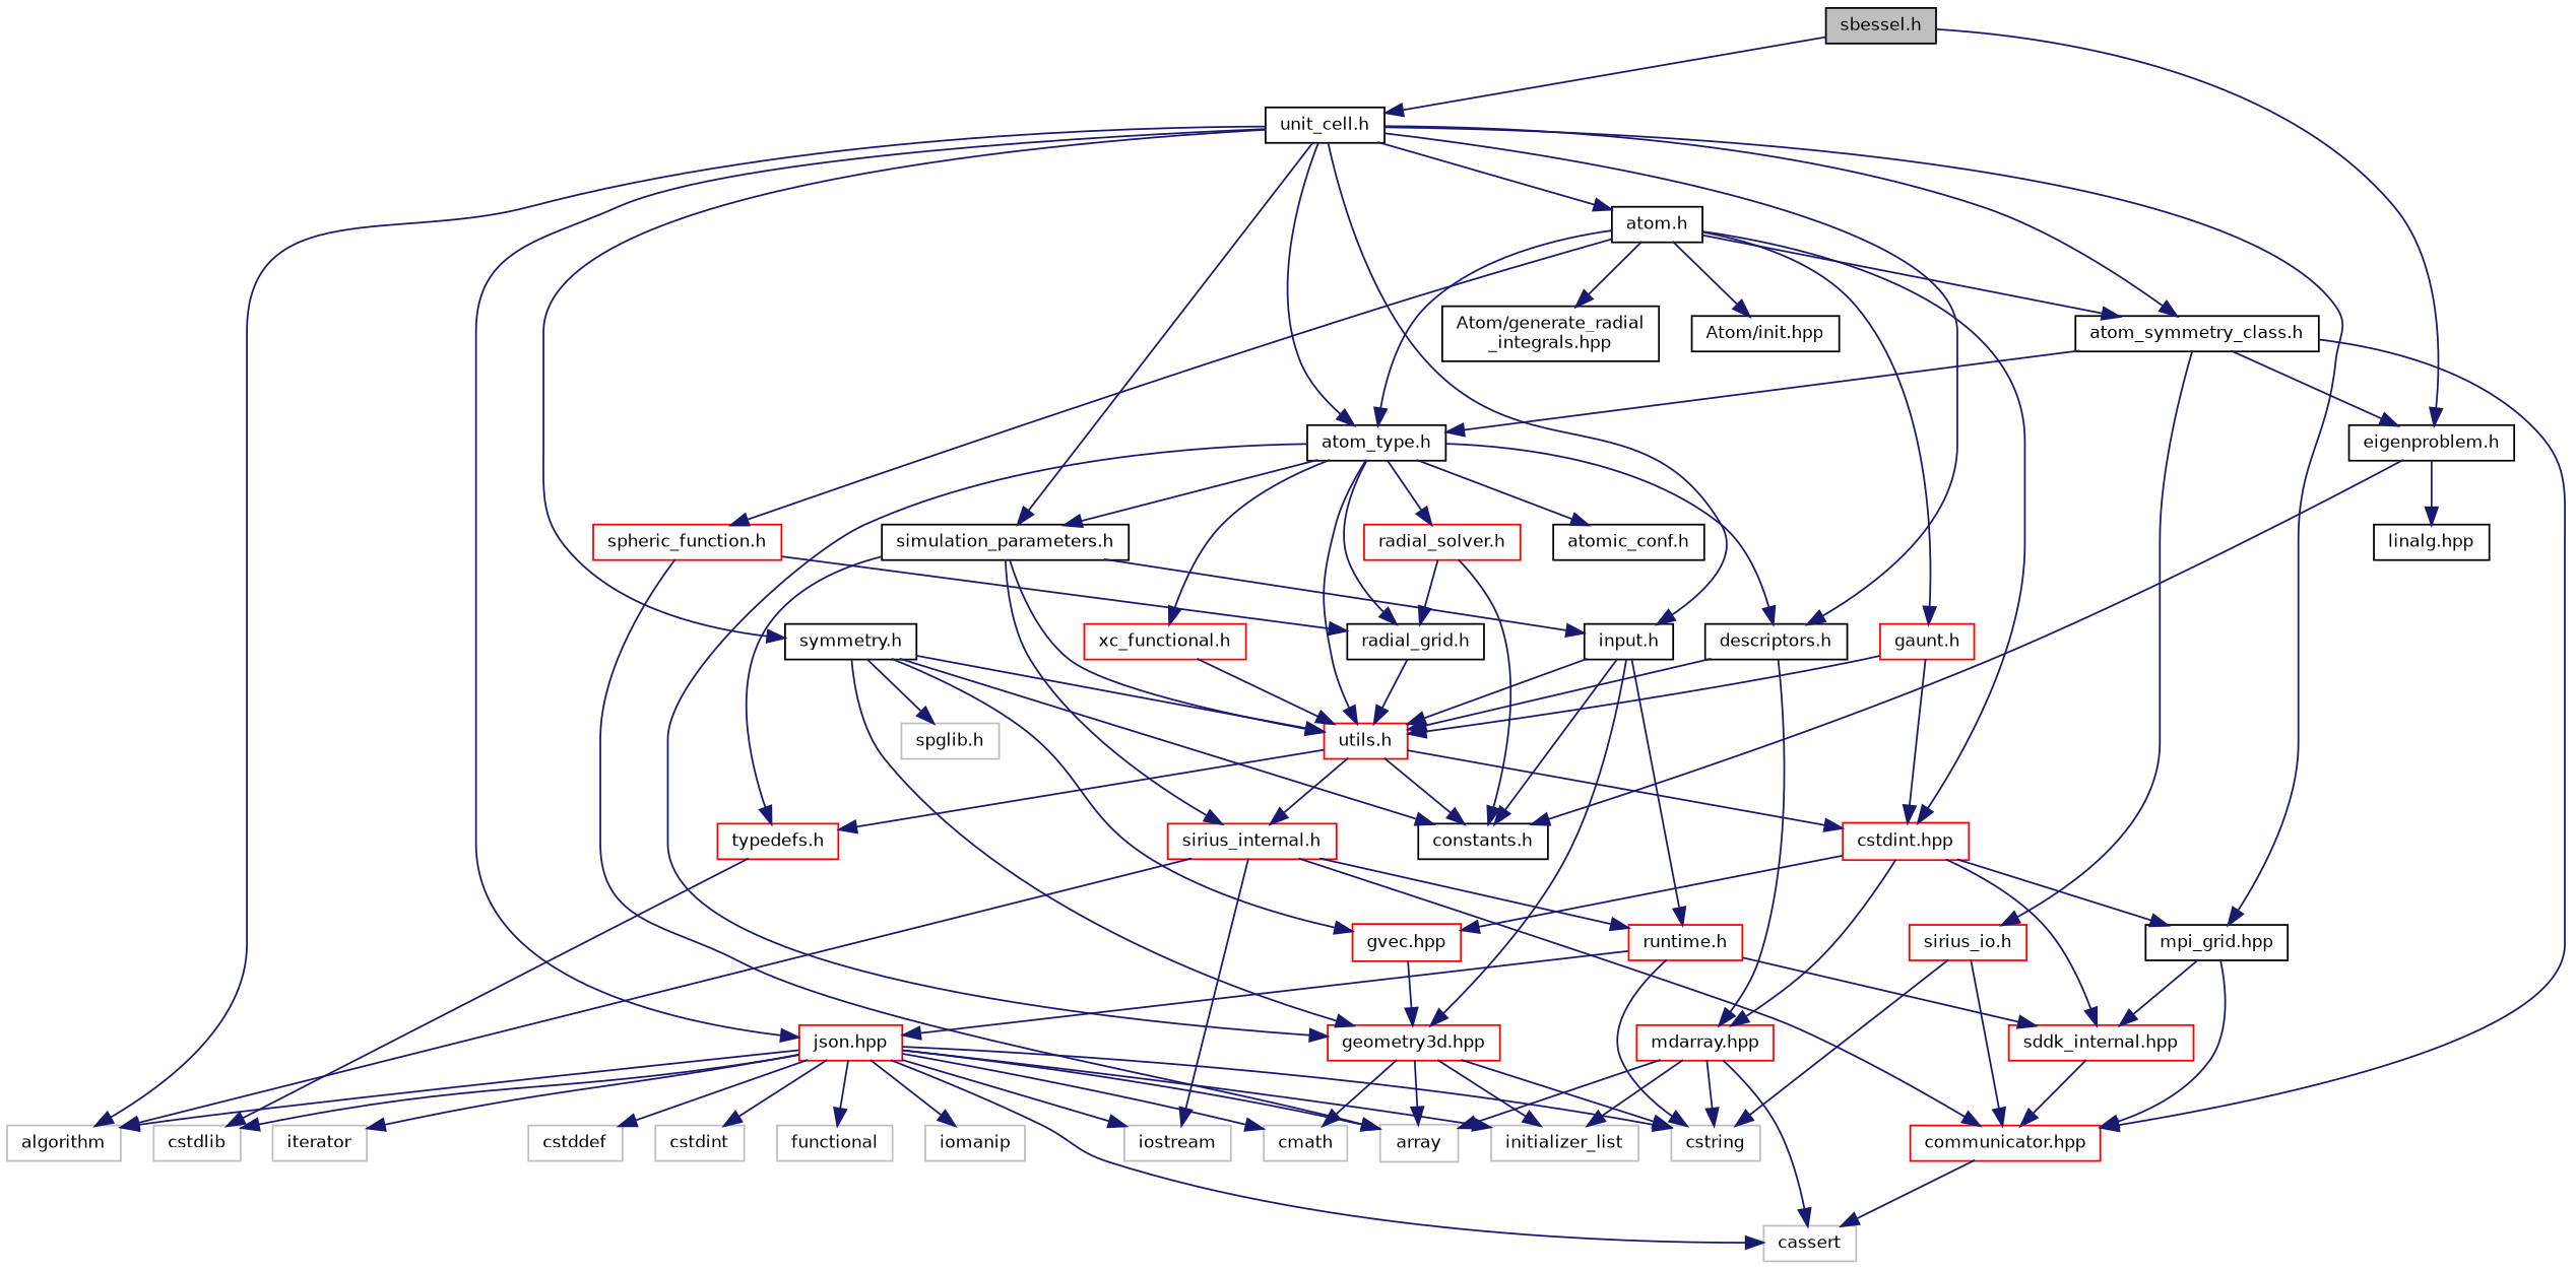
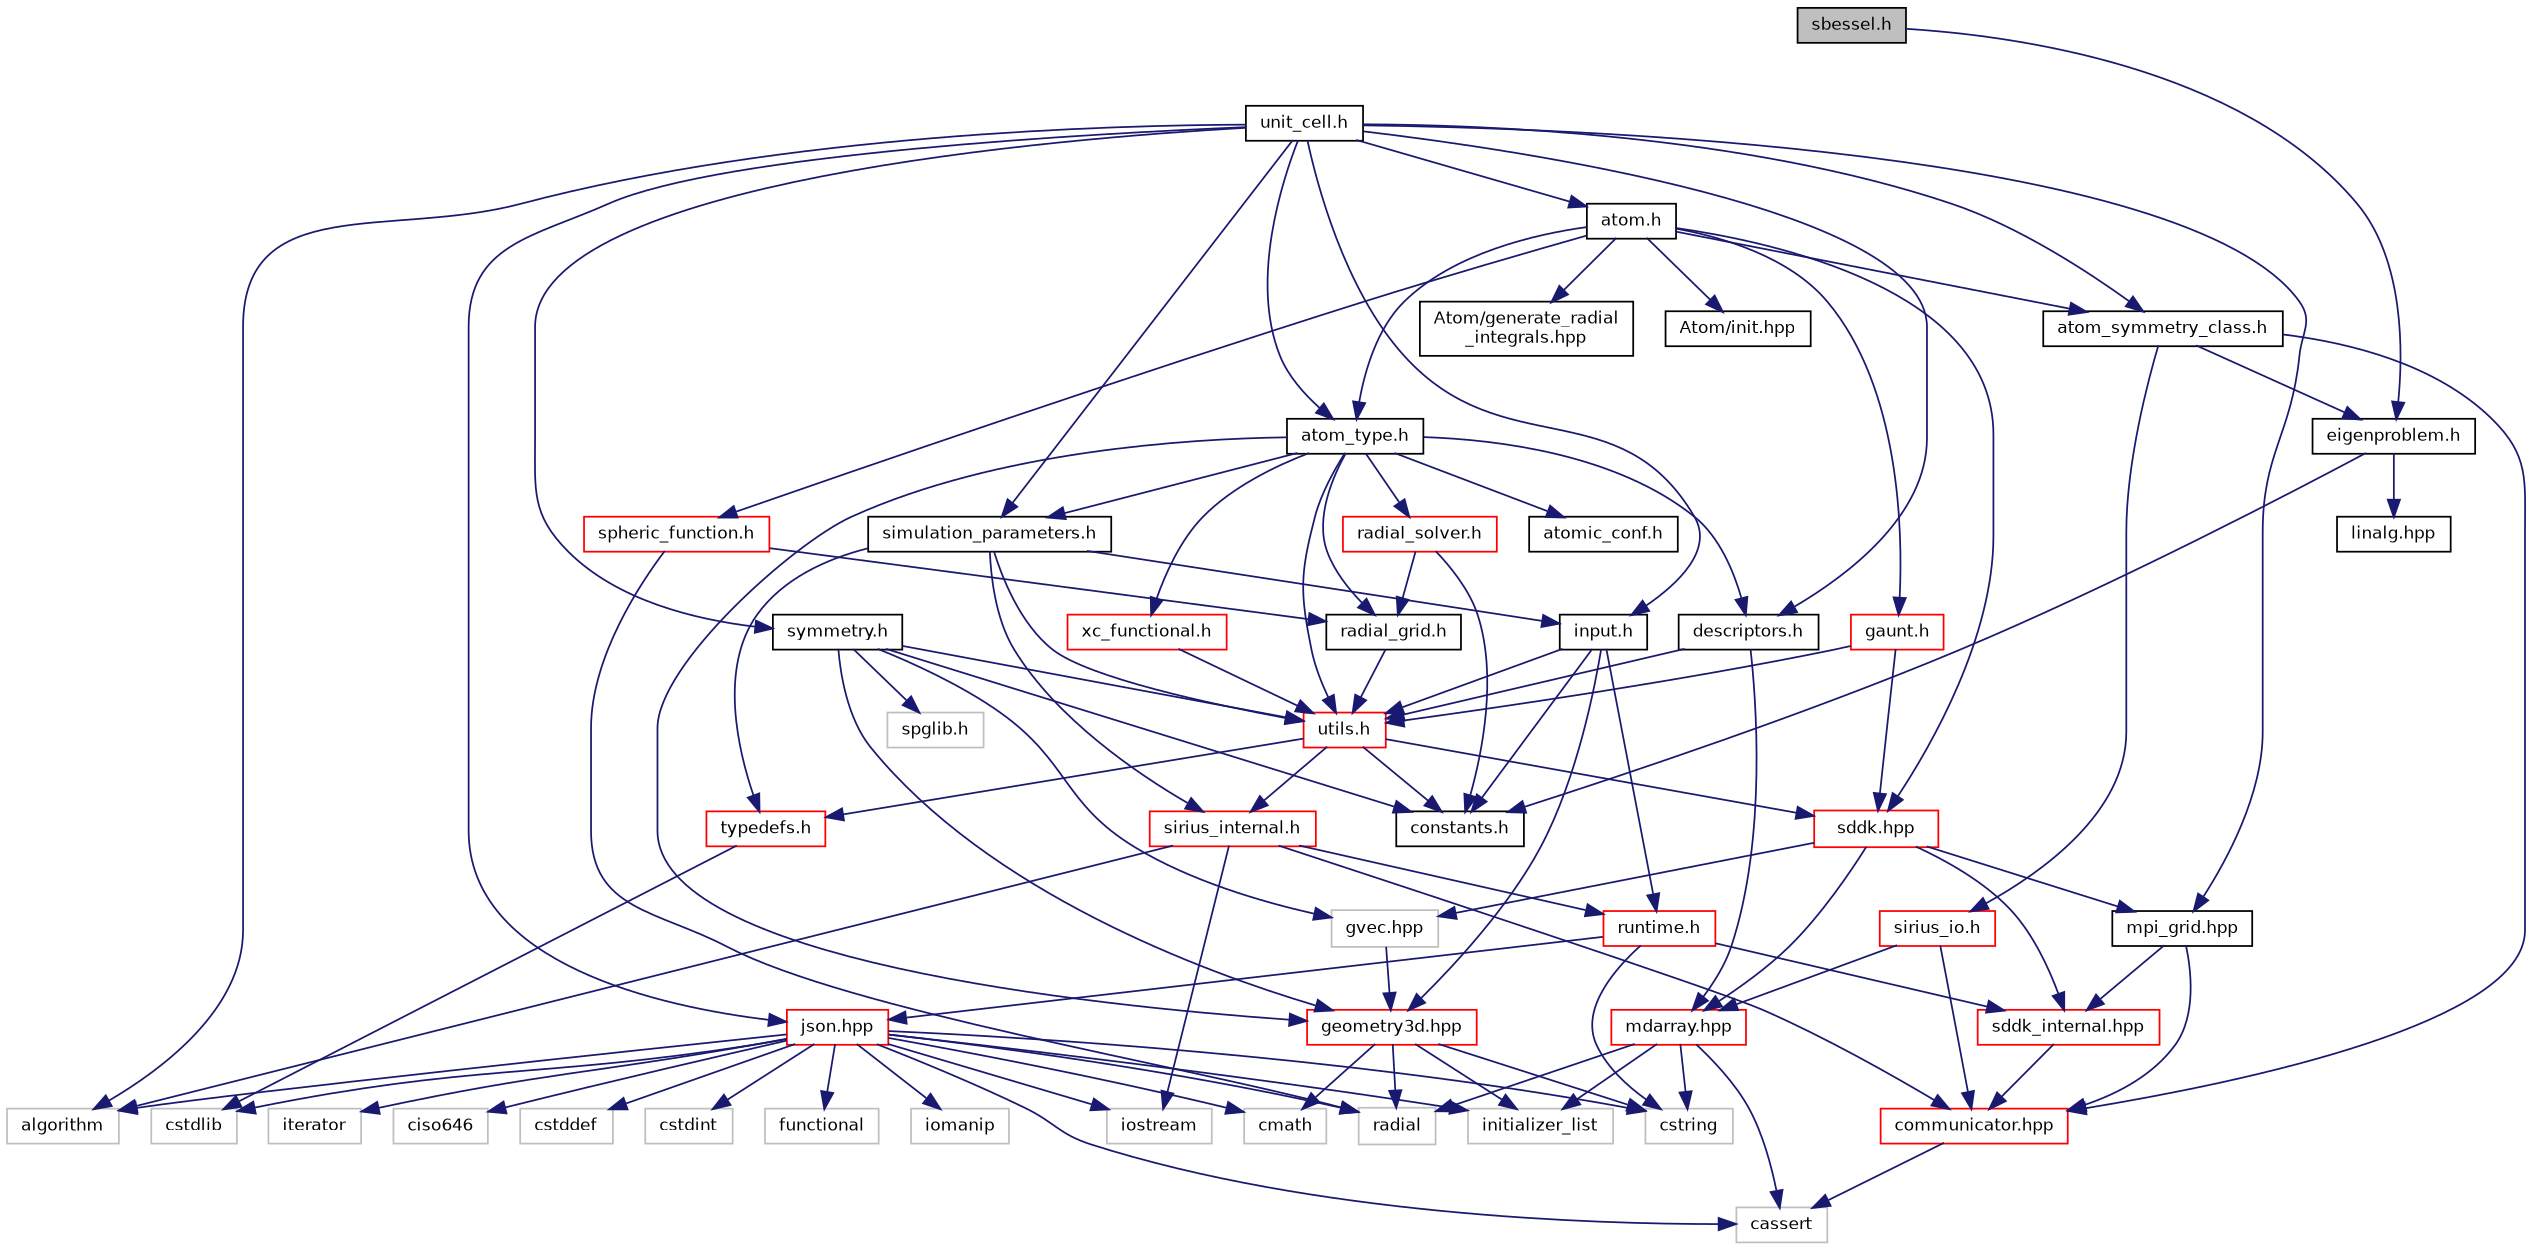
  digraph {
    node [color=black fillcolor=white fontname=Helvetica fontsize=10 shape=record style=filled]
    edge [color=midnightblue fontname=Helvetica fontsize=10 labelfontname=Helvetica labelfontsize=10 style=solid]
    n1 [fillcolor=grey75 fontcolor=black height=0.2 label="sbessel.h" width=0.4]
    n2 [height=0.2 label="eigenproblem.h" width=0.4]
    n3 [height=0.2 label="unit_cell.h" width=0.4]
    n4 [height=0.2 label="constants.h" width=0.4]
    n5 [height=0.2 label="linalg.hpp" width=0.4]
    n6 [color=grey75 height=0.2 label=algorithm width=0.4]
    n7 [height=0.2 label="descriptors.h" width=0.4]
    n8 [color=red height=0.2 label="json.hpp" width=0.4]
    n9 [height=0.2 label="mpi_grid.hpp" width=0.4]
    n10 [height=0.2 label="atom_type.h" width=0.4]
    n11 [height=0.2 label="simulation_parameters.h" width=0.4]
    n12 [height=0.2 label="input.h" width=0.4]
    n13 [height=0.2 label="atom_symmetry_class.h" width=0.4]
    n14 [height=0.2 label="atom.h" width=0.4]
    n15 [height=0.2 label="symmetry.h" width=0.4]
    n16 [color=red height=0.2 label="mdarray.hpp" width=0.4]
    n17 [color=red height=0.2 label="utils.h" width=0.4]
    n18 [color=grey75 height=0.2 label=cassert width=0.4]
-   n19 [color=grey75 height=0.2 label=array width=0.4]
+   n19 [color=grey75 height=0.2 label=radial width=0.4]
    n20 [color=grey75 height=0.2 label=cstring width=0.4]
    n21 [color=grey75 height=0.2 label=initializer_list width=0.4]
    n22 [color=grey75 height=0.2 label=iostream width=0.4]
+   n23 [color=grey75 height=0.2 label=ciso646 width=0.4]
    n24 [color=grey75 height=0.2 label=cmath width=0.4]
    n25 [color=grey75 height=0.2 label=cstddef width=0.4]
    n26 [color=grey75 height=0.2 label=cstdint width=0.4]
    n27 [color=grey75 height=0.2 label=cstdlib width=0.4]
    n28 [color=grey75 height=0.2 label=functional width=0.4]
    n29 [color=grey75 height=0.2 label=iomanip width=0.4]
    n30 [color=grey75 height=0.2 label=iterator width=0.4]
    n31 [color=red height=0.2 label="communicator.hpp" width=0.4]
    n32 [color=red height=0.2 label="sddk_internal.hpp" width=0.4]
    n33 [color=red height=0.2 label="geometry3d.hpp" width=0.4]
    n34 [height=0.2 label="atomic_conf.h" width=0.4]
    n35 [height=0.2 label="radial_grid.h" width=0.4]
    n36 [color=red height=0.2 label="radial_solver.h" width=0.4]
    n37 [color=red height=0.2 label="xc_functional.h" width=0.4]
    n38 [color=red height=0.2 label="sirius_internal.h" width=0.4]
    n39 [color=red height=0.2 label="typedefs.h" width=0.4]
    n40 [color=red height=0.2 label="runtime.h" width=0.4]
    n41 [color=red height=0.2 label="sirius_io.h" width=0.4]
-   n42 [color=red height=0.2 label="cstdint.hpp" width=0.4]
+   n42 [color=red height=0.2 label="sddk.hpp" width=0.4]
    n43 [color=red height=0.2 label="gaunt.h" width=0.4]
    n44 [color=red height=0.2 label="spheric_function.h" width=0.4]
    n45 [height=0.2 label="Atom/init.hpp" width=0.4]
    n46 [height=0.2 label="Atom/generate_radial\l_integrals.hpp" width=0.4]
-   n47 [color=red height=0.2 label="gvec.hpp" width=0.4]
+   n47 [color=grey75 height=0.2 label="gvec.hpp" width=0.4]
    n48 [color=grey75 height=0.2 label="spglib.h" width=0.4]
    n1 -> n2
-   n1 -> n3
    n2 -> n4
    n2 -> n5
    n3 -> n6
    n3 -> n7
    n3 -> n8
    n3 -> n9
    n3 -> n10
    n3 -> n11
    n3 -> n12
    n3 -> n13
    n3 -> n14
    n3 -> n15
    n7 -> n16
    n7 -> n17
    n8 -> n6
    n8 -> n18
    n8 -> n19
    n8 -> n20
    n8 -> n21
    n8 -> n22
+   n8 -> n23
    n8 -> n24
    n8 -> n25
    n8 -> n26
    n8 -> n27
    n8 -> n28
    n8 -> n29
    n8 -> n30
    n9 -> n31
    n9 -> n32
    n10 -> n7
    n10 -> n11
    n10 -> n17
    n10 -> n33
    n10 -> n34
    n10 -> n35
    n10 -> n36
    n10 -> n37
    n11 -> n12
    n11 -> n17
    n11 -> n38
    n11 -> n39
    n12 -> n4
    n12 -> n17
    n12 -> n33
    n12 -> n40
    n13 -> n2
-   n13 -> n10
    n13 -> n31
    n13 -> n41
    n14 -> n10
    n14 -> n13
    n14 -> n42
    n14 -> n43
    n14 -> n44
    n14 -> n45
    n14 -> n46
    n15 -> n4
    n15 -> n17
    n15 -> n33
    n15 -> n47
    n15 -> n48
    n16 -> n18
    n16 -> n19
    n16 -> n20
    n16 -> n21
    n17 -> n4
    n17 -> n38
    n17 -> n39
    n17 -> n42
    n31 -> n18
    n32 -> n31
    n33 -> n19
    n33 -> n20
    n33 -> n21
    n33 -> n24
    n35 -> n17
    n36 -> n4
    n36 -> n35
    n37 -> n17
    n38 -> n6
    n38 -> n22
    n38 -> n31
    n38 -> n40
    n39 -> n27
    n40 -> n8
    n40 -> n20
    n40 -> n32
-   n41 -> n20
+   n41 -> n16
    n41 -> n31
    n42 -> n9
    n42 -> n16
    n42 -> n32
    n42 -> n47
    n43 -> n17
    n43 -> n42
    n44 -> n19
    n44 -> n35
    n47 -> n33
  }
